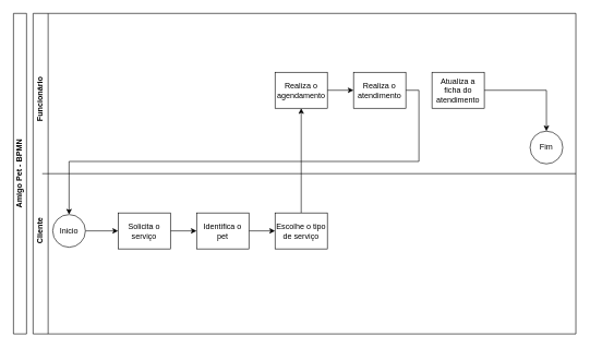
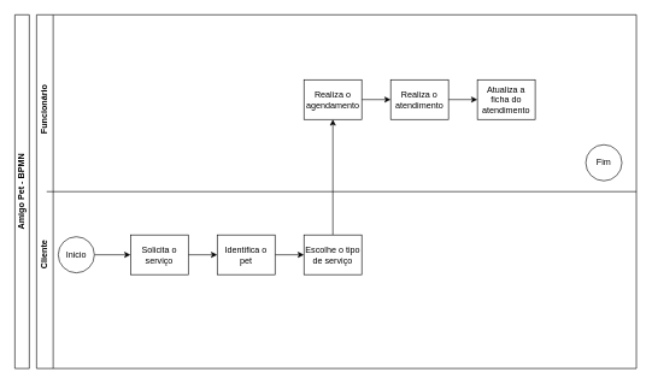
  <mxCell id="0" />
  <mxCell id="1" parent="0" />
  <mxCell id="2" value="Amigo Pet - BPMN" style="swimlane;horizontal=0;whiteSpace=wrap;html=1;" vertex="1" parent="1"><mxGeometry x="20" y="20" width="20" height="490" as="geometry" /></mxCell>
  <mxCell id="3" value="&lt;blockquote style=&quot;margin: 0 0 0 40px; border: none; padding: 0px;&quot;&gt;Cliente&amp;nbsp; &amp;nbsp; &amp;nbsp; &amp;nbsp; &amp;nbsp; &amp;nbsp; &amp;nbsp; &amp;nbsp; &amp;nbsp; &amp;nbsp; &amp;nbsp; &amp;nbsp; &amp;nbsp; &amp;nbsp; &amp;nbsp; &amp;nbsp; &amp;nbsp; &amp;nbsp; &amp;nbsp; &amp;nbsp; &amp;nbsp; &amp;nbsp; Funcionário&lt;/blockquote&gt;" style="swimlane;horizontal=0;whiteSpace=wrap;html=1;" vertex="1" parent="1"><mxGeometry x="50" y="20" width="830" height="490" as="geometry" /></mxCell>
  <mxCell id="4" style="edgeStyle=orthogonalEdgeStyle;rounded=0;orthogonalLoop=1;jettySize=auto;html=1;exitX=1;exitY=0.5;exitDx=0;exitDy=0;entryX=0;entryY=0.5;entryDx=0;entryDy=0;" edge="1" parent="3" source="5" target="7"><mxGeometry relative="1" as="geometry" /></mxCell>
  <mxCell id="5" value="Inicio" style="ellipse;whiteSpace=wrap;html=1;aspect=fixed;" vertex="1" parent="3"><mxGeometry x="30" y="307.5" width="50" height="50" as="geometry" /></mxCell>
  <mxCell id="6" style="edgeStyle=orthogonalEdgeStyle;rounded=0;orthogonalLoop=1;jettySize=auto;html=1;exitX=1;exitY=0.5;exitDx=0;exitDy=0;entryX=0;entryY=0.5;entryDx=0;entryDy=0;" edge="1" parent="3" source="7" target="9"><mxGeometry relative="1" as="geometry" /></mxCell>
  <mxCell id="7" value="Solicita o serviço" style="rounded=0;whiteSpace=wrap;html=1;" vertex="1" parent="3"><mxGeometry x="130" y="305" width="80" height="55" as="geometry" /></mxCell>
  <mxCell id="8" style="edgeStyle=orthogonalEdgeStyle;rounded=0;orthogonalLoop=1;jettySize=auto;html=1;exitX=1;exitY=0.5;exitDx=0;exitDy=0;entryX=0;entryY=0.5;entryDx=0;entryDy=0;" edge="1" parent="3" source="9" target="11"><mxGeometry relative="1" as="geometry" /></mxCell>
  <mxCell id="9" value="Identifica o pet" style="rounded=0;whiteSpace=wrap;html=1;" vertex="1" parent="3"><mxGeometry x="250" y="305" width="80" height="55" as="geometry" /></mxCell>
  <mxCell id="10" style="edgeStyle=orthogonalEdgeStyle;rounded=0;orthogonalLoop=1;jettySize=auto;html=1;exitX=0.5;exitY=0;exitDx=0;exitDy=0;entryX=0.5;entryY=1;entryDx=0;entryDy=0;" edge="1" parent="3" source="11" target="16"><mxGeometry relative="1" as="geometry" /></mxCell>
  <mxCell id="11" value="Escolhe o tipo de serviço" style="rounded=0;whiteSpace=wrap;html=1;" vertex="1" parent="3"><mxGeometry x="370" y="305" width="80" height="55" as="geometry" /></mxCell>
  <mxCell id="12" style="edgeStyle=orthogonalEdgeStyle;rounded=0;orthogonalLoop=1;jettySize=auto;html=1;exitX=0.5;exitY=1;exitDx=0;exitDy=0;entryX=0.5;entryY=0;entryDx=0;entryDy=0;" edge="1" parent="3"><mxGeometry relative="1" as="geometry"><mxPoint x="515" y="400" as="targetPoint" /></mxGeometry></mxCell>
  <mxCell id="13" value="Sim" style="edgeLabel;html=1;align=center;verticalAlign=middle;resizable=0;points=[];" vertex="1" connectable="0" parent="12"><mxGeometry x="-0.41" relative="1" as="geometry"><mxPoint as="offset" /></mxGeometry></mxCell>
  <mxCell id="14" value="Fim" style="ellipse;whiteSpace=wrap;html=1;aspect=fixed;" vertex="1" parent="3"><mxGeometry x="760" y="180" width="50" height="50" as="geometry" /></mxCell>
  <mxCell id="15" style="edgeStyle=orthogonalEdgeStyle;rounded=0;orthogonalLoop=1;jettySize=auto;html=1;exitX=1;exitY=0.5;exitDx=0;exitDy=0;entryX=0;entryY=0.5;entryDx=0;entryDy=0;" edge="1" parent="3" source="16" target="18"><mxGeometry relative="1" as="geometry" /></mxCell>
  <mxCell id="16" value="Realiza o agendamento" style="rounded=0;whiteSpace=wrap;html=1;" vertex="1" parent="3"><mxGeometry x="370" y="90" width="80" height="55" as="geometry" /></mxCell>
- <mxCell id="17" style="edgeStyle=orthogonalEdgeStyle;rounded=0;orthogonalLoop=1;jettySize=auto;html=1;exitX=1;exitY=0.5;exitDx=0;exitDy=0;" edge="1" parent="3" source="18" target="5"><mxGeometry relative="1" as="geometry" /></mxCell>
+ <mxCell id="17" style="edgeStyle=orthogonalEdgeStyle;rounded=0;orthogonalLoop=1;jettySize=auto;html=1;exitX=1;exitY=0.5;exitDx=0;exitDy=0;entryX=0;entryY=0.5;entryDx=0;entryDy=0;" edge="1" parent="3" source="18" target="20"><mxGeometry relative="1" as="geometry" /></mxCell>
  <mxCell id="18" value="Realiza o atendimento" style="rounded=0;whiteSpace=wrap;html=1;" vertex="1" parent="3"><mxGeometry x="490" y="90" width="80" height="55" as="geometry" /></mxCell>
- <mxCell id="19" style="edgeStyle=orthogonalEdgeStyle;rounded=0;orthogonalLoop=1;jettySize=auto;html=1;exitX=1;exitY=0.5;exitDx=0;exitDy=0;entryX=0.5;entryY=0;entryDx=0;entryDy=0;" edge="1" parent="3" source="20" target="14"><mxGeometry relative="1" as="geometry" /></mxCell>
  <mxCell id="20" value="Atualiza a ficha do atendimento" style="rounded=0;whiteSpace=wrap;html=1;" vertex="1" parent="3"><mxGeometry x="610" y="90" width="80" height="55" as="geometry" /></mxCell>
  <mxCell id="21" value="" style="endArrow=none;html=1;rounded=0;entryX=1;entryY=0.5;entryDx=0;entryDy=0;" edge="1" parent="1" target="3"><mxGeometry width="50" height="50" relative="1" as="geometry"><mxPoint x="64" y="265" as="sourcePoint" /><mxPoint x="780" y="260" as="targetPoint" /></mxGeometry></mxCell>
